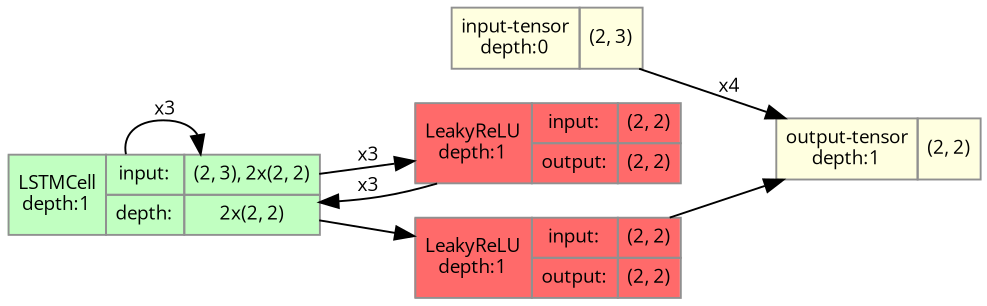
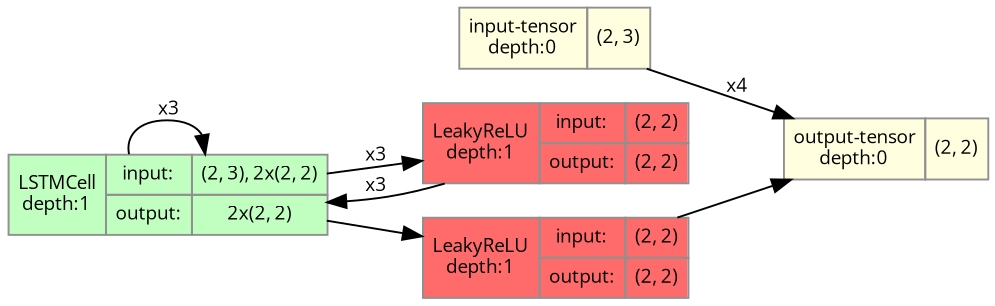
  strict digraph {
    fontname="Open Sans"
    ordering=in
    rankdir=LR
    node [align=left color="#909090" fillcolor=lightyellow fontname="Open Sans" fontsize=10 margin=0 ranksep=0.1 shape=plaintext style=filled]
    edge [fontname="Open Sans" fontsize=10]
    n1 [height=0.2 label=<                     <TABLE BORDER="0" CELLBORDER="1"                     CELLSPACING="0" CELLPADDING="4">                         <TR><TD BGCOLOR="lightyellow">input-tensor<BR/>depth:0</TD><TD>(2, 3)</TD></TR>                     </TABLE>>]
-   n2 [height=0.2 label=<                     <TABLE BORDER="0" CELLBORDER="1"                     CELLSPACING="0" CELLPADDING="4">                         <TR><TD BGCOLOR="lightyellow">output-tensor<BR/>depth:1</TD><TD>(2, 2)</TD></TR>                     </TABLE>>]
-   n3 [fillcolor=darkseagreen1 height=0.2 label=<                     <TABLE BORDER="0" CELLBORDER="1"                     CELLSPACING="0" CELLPADDING="4">                     <TR>                         <TD ROWSPAN="2"                         BGCOLOR="darkseagreen1">LSTMCell<BR/>depth:1</TD>                         <TD>input:</TD>                         <TD>(2, 3), 2x(2, 2)</TD>                     </TR>                     <TR>                         <TD>depth:</TD>                         <TD>2x(2, 2)</TD>                     </TR>                                          </TABLE>>]
+   n2 [height=0.2 label=<                     <TABLE BORDER="0" CELLBORDER="1"                     CELLSPACING="0" CELLPADDING="4">                         <TR><TD BGCOLOR="lightyellow">output-tensor<BR/>depth:0</TD><TD>(2, 2)</TD></TR>                     </TABLE>>]
+   n3 [fillcolor=darkseagreen1 height=0.2 label=<                     <TABLE BORDER="0" CELLBORDER="1"                     CELLSPACING="0" CELLPADDING="4">                     <TR>                         <TD ROWSPAN="2"                         BGCOLOR="darkseagreen1">LSTMCell<BR/>depth:1</TD>                         <TD>input:</TD>                         <TD>(2, 3), 2x(2, 2)</TD>                     </TR>                     <TR>                         <TD>output:</TD>                         <TD>2x(2, 2)</TD>                     </TR>                                          </TABLE>>]
    n4 [fillcolor=indianred1 height=0.2 label=<                     <TABLE BORDER="0" CELLBORDER="1"                     CELLSPACING="0" CELLPADDING="4">                     <TR>                         <TD ROWSPAN="2"                         BGCOLOR="indianred1">LeakyReLU<BR/>depth:1</TD>                         <TD>input:</TD>                         <TD>(2, 2)</TD>                     </TR>                     <TR>                         <TD>output:</TD>                         <TD>(2, 2)</TD>                     </TR>                                          </TABLE>>]
    n5 [fillcolor=indianred1 height=0.2 label=<                     <TABLE BORDER="0" CELLBORDER="1"                     CELLSPACING="0" CELLPADDING="4">                     <TR>                         <TD ROWSPAN="2"                         BGCOLOR="indianred1">LeakyReLU<BR/>depth:1</TD>                         <TD>input:</TD>                         <TD>(2, 2)</TD>                     </TR>                     <TR>                         <TD>output:</TD>                         <TD>(2, 2)</TD>                     </TR>                                          </TABLE>>]
    n1 -> n2 [label=" x4"]
    n3 -> n3 [label=" x3"]
    n3 -> n4 [label=" x3"]
    n3 -> n5
    n4 -> n3 [label=" x3"]
    n5 -> n2
  }
